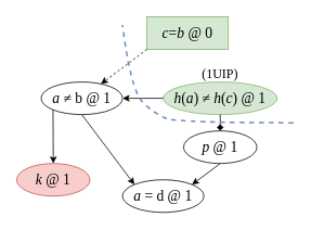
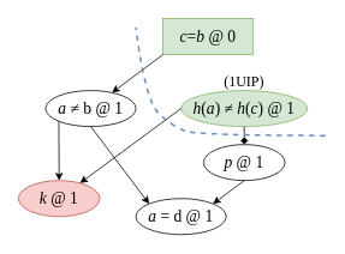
  <mxCell id="0" />
  <mxCell id="1" parent="0" />
  <mxCell id="2" value="c&lt;span style=&quot;font-style: normal;&quot;&gt;=&lt;/span&gt;b &lt;span style=&quot;font-style: normal;&quot;&gt;@ 0&lt;/span&gt;" style="whiteSpace=wrap;html=1;fontSize=18;fontFamily=Computer modern;fontStyle=2;fillColor=#d5e8d4;strokeColor=#82b366;rounded=0;" vertex="1" parent="1"><mxGeometry x="180" y="20" width="100" height="40" as="geometry" /></mxCell>
  <mxCell id="3" value="h&lt;span style=&quot;font-style: normal;&quot;&gt;(&lt;/span&gt;a&lt;span style=&quot;font-style: normal;&quot;&gt;)&amp;nbsp;≠ &lt;/span&gt;h&lt;span style=&quot;font-style: normal;&quot;&gt;(&lt;/span&gt;c&lt;span style=&quot;font-style: normal;&quot;&gt;)&lt;/span&gt;&amp;nbsp;&lt;span style=&quot;font-style: normal;&quot;&gt;@ 1&lt;/span&gt;" style="ellipse;whiteSpace=wrap;html=1;fontSize=18;fontFamily=Computer modern;fontStyle=2;fillColor=#d5e8d4;strokeColor=#82b366;" vertex="1" parent="1"><mxGeometry x="200" y="100" width="140" height="40" as="geometry" /></mxCell>
  <mxCell id="4" value="a&lt;span style=&quot;font-style: normal;&quot;&gt; ≠ b&lt;/span&gt;&amp;nbsp;&lt;span style=&quot;font-style: normal;&quot;&gt;@ 1&lt;/span&gt;" style="ellipse;whiteSpace=wrap;html=1;fontSize=18;fontFamily=Computer modern;fontStyle=2" vertex="1" parent="1"><mxGeometry x="50" y="100" width="100" height="40" as="geometry" /></mxCell>
  <mxCell id="5" value="a&lt;span style=&quot;font-style: normal;&quot;&gt; = d&lt;/span&gt;&amp;nbsp;&lt;span style=&quot;font-style: normal;&quot;&gt;@ 1&lt;/span&gt;" style="ellipse;whiteSpace=wrap;html=1;fontSize=18;fontFamily=Computer modern;fontStyle=2" vertex="1" parent="1"><mxGeometry x="150" y="220" width="100" height="40" as="geometry" /></mxCell>
  <mxCell id="6" value="p&amp;nbsp;&lt;span style=&quot;font-style: normal;&quot;&gt;@ 1&lt;/span&gt;" style="ellipse;whiteSpace=wrap;html=1;fontSize=18;fontFamily=Computer modern;fontStyle=2" vertex="1" parent="1"><mxGeometry x="225" y="160" width="90" height="40" as="geometry" /></mxCell>
  <mxCell id="7" value="k&amp;nbsp;&lt;span style=&quot;font-style: normal;&quot;&gt;@ 1&lt;/span&gt;" style="ellipse;whiteSpace=wrap;html=1;fontSize=18;fontFamily=Computer modern;fontStyle=2;fillColor=#f8cecc;strokeColor=#b85450;" vertex="1" parent="1"><mxGeometry x="20" y="200" width="90" height="40" as="geometry" /></mxCell>
- <mxCell id="8" value="" style="endArrow=classic;html=1;rounded=0;exitX=0;exitY=1;exitDx=0;exitDy=0;dashed=1;" edge="1" parent="1" source="2" target="4"><mxGeometry width="50" height="50" relative="1" as="geometry"><mxPoint x="170" y="190" as="sourcePoint" /><mxPoint x="220" y="140" as="targetPoint" /></mxGeometry></mxCell>
- <mxCell id="9" value="" style="endArrow=classic;html=1;rounded=0;exitX=0;exitY=0.5;exitDx=0;exitDy=0;entryX=1;entryY=0.5;entryDx=0;entryDy=0;" edge="1" parent="1" source="3" target="4"><mxGeometry width="50" height="50" relative="1" as="geometry"><mxPoint x="205" y="64" as="sourcePoint" /><mxPoint x="118" y="112" as="targetPoint" /></mxGeometry></mxCell>
+ <mxCell id="8" value="" style="endArrow=classic;html=1;rounded=0;exitX=0;exitY=1;exitDx=0;exitDy=0;" edge="1" parent="1" source="2" target="4"><mxGeometry width="50" height="50" relative="1" as="geometry"><mxPoint x="170" y="190" as="sourcePoint" /><mxPoint x="220" y="140" as="targetPoint" /></mxGeometry></mxCell>
+ <mxCell id="9" value="" style="endArrow=classic;html=1;rounded=0;exitX=0;exitY=0.5;exitDx=0;exitDy=0;" edge="1" parent="1" source="3" target="7"><mxGeometry width="50" height="50" relative="1" as="geometry"><mxPoint x="205" y="64" as="sourcePoint" /><mxPoint x="118" y="112" as="targetPoint" /></mxGeometry></mxCell>
  <mxCell id="10" value="" style="endArrow=diamond;html=1;rounded=0;exitX=0.5;exitY=1;exitDx=0;exitDy=0;entryX=0.5;entryY=0;entryDx=0;entryDy=0;" edge="1" parent="1" source="3" target="6"><mxGeometry width="50" height="50" relative="1" as="geometry"><mxPoint x="150" y="200" as="sourcePoint" /><mxPoint x="200" y="150" as="targetPoint" /></mxGeometry></mxCell>
  <mxCell id="11" value="" style="endArrow=classic;html=1;rounded=0;exitX=0.5;exitY=1;exitDx=0;exitDy=0;entryX=0;entryY=0;entryDx=0;entryDy=0;" edge="1" parent="1" source="4" target="5"><mxGeometry width="50" height="50" relative="1" as="geometry"><mxPoint x="110" y="220" as="sourcePoint" /><mxPoint x="160" y="170" as="targetPoint" /></mxGeometry></mxCell>
  <mxCell id="12" value="" style="endArrow=classic;html=1;rounded=0;exitX=0.5;exitY=1;exitDx=0;exitDy=0;entryX=1;entryY=0;entryDx=0;entryDy=0;" edge="1" parent="1" source="6" target="5"><mxGeometry width="50" height="50" relative="1" as="geometry"><mxPoint x="85" y="150" as="sourcePoint" /><mxPoint x="205" y="250" as="targetPoint" /></mxGeometry></mxCell>
  <mxCell id="13" value="" style="endArrow=classic;html=1;rounded=0;exitX=0;exitY=1;exitDx=0;exitDy=0;entryX=0.5;entryY=0;entryDx=0;entryDy=0;" edge="1" parent="1" source="4" target="7"><mxGeometry width="50" height="50" relative="1" as="geometry"><mxPoint x="85" y="150" as="sourcePoint" /><mxPoint x="205" y="250" as="targetPoint" /></mxGeometry></mxCell>
  <mxCell id="14" value="" style="endArrow=none;dashed=1;html=1;rounded=0;fillColor=#dae8fc;strokeColor=#6c8ebf;strokeWidth=2;curved=1;" edge="1" parent="1"><mxGeometry width="50" height="50" relative="1" as="geometry"><mxPoint x="360" y="150" as="sourcePoint" /><mxPoint x="150" y="30" as="targetPoint" /><Array as="points"><mxPoint x="220" y="150" /><mxPoint x="190" y="140" /><mxPoint x="160" y="110" /></Array></mxGeometry></mxCell>
  <mxCell id="15" value="&lt;font style=&quot;font-size: 16px;&quot; face=&quot;Computer modern&quot;&gt;(1UIP)&lt;/font&gt;" style="text;html=1;align=center;verticalAlign=middle;whiteSpace=wrap;rounded=0;" vertex="1" parent="1"><mxGeometry x="240" y="80" width="60" height="20" as="geometry" /></mxCell>
